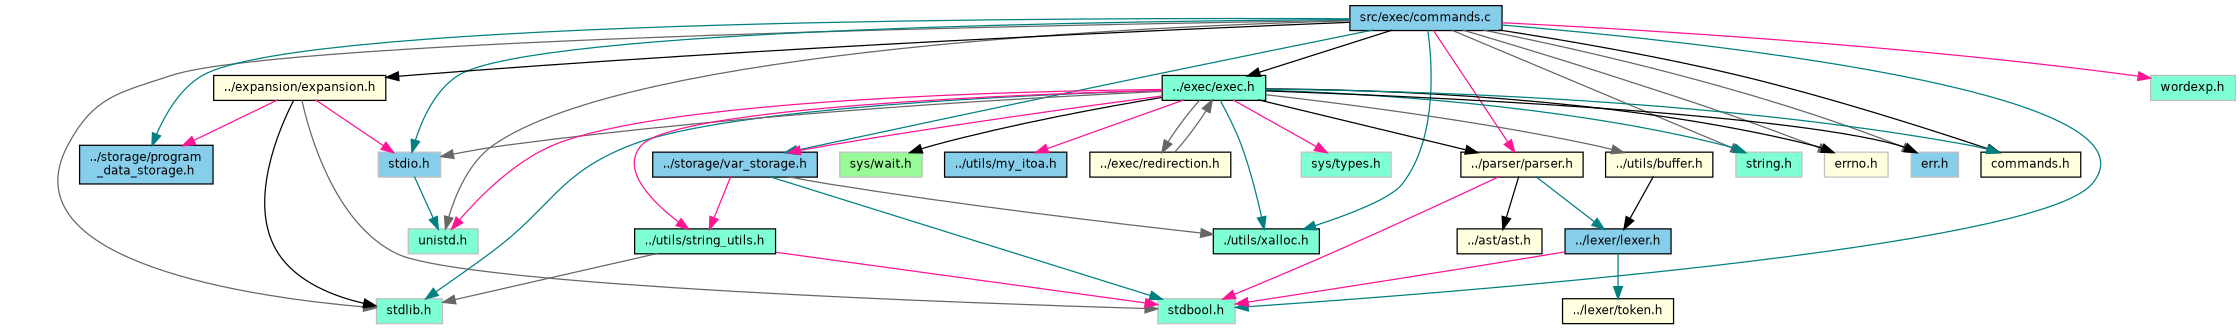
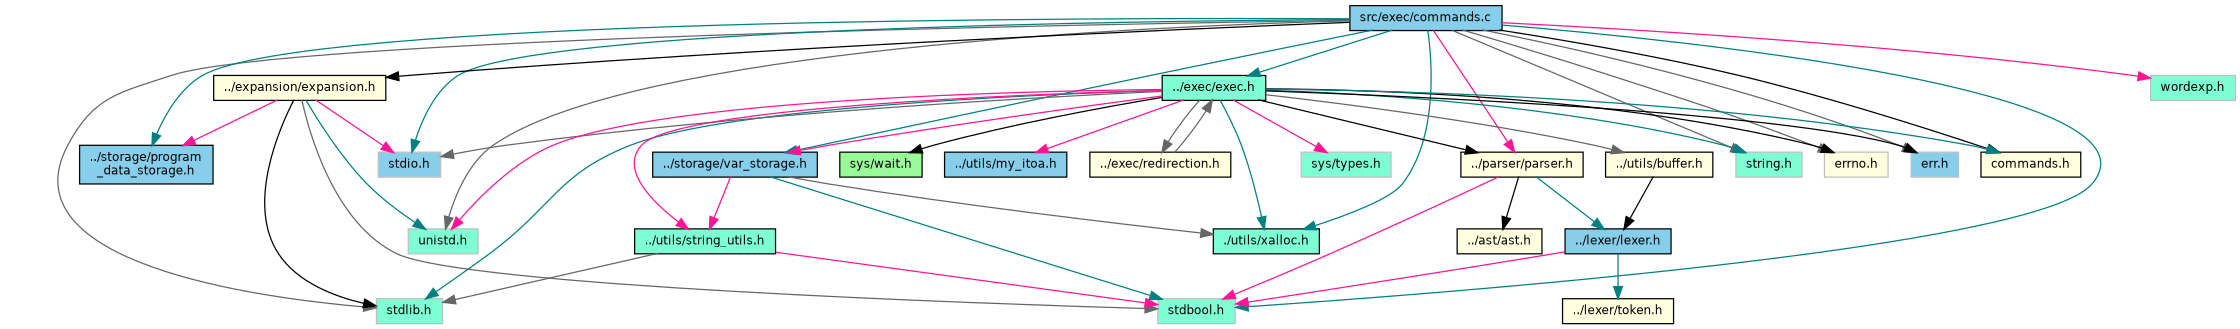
  digraph {
    node [color=black fillcolor=aquamarine fontname=Helvetica fontsize=10 shape=record style=filled]
    edge [color=teal fontname=Helvetica fontsize=10 labelfontname=Helvetica labelfontsize=10 style=solid]
    n1 [fillcolor=skyblue fontcolor=black height=0.2 label="src/exec/commands.c" width=0.4]
    n2 [color=grey75 height=0.2 label="stdlib.h" width=0.4]
    n3 [color=grey75 fillcolor=skyblue height=0.2 label="stdio.h" width=0.4]
    n4 [color=grey75 height=0.2 label="wordexp.h" width=0.4]
    n5 [color=grey75 height=0.2 label="string.h" width=0.4]
    n6 [color=grey75 height=0.2 label="unistd.h" width=0.4]
    n7 [color=grey75 fillcolor=lightyellow height=0.2 label="errno.h" width=0.4]
    n8 [color=grey75 height=0.2 label="stdbool.h" width=0.4]
    n9 [color=grey75 fillcolor=skyblue height=0.2 label="err.h" width=0.4]
    n10 [fillcolor=lightyellow height=0.2 label="commands.h" width=0.4]
    n11 [fillcolor=lightyellow height=0.2 label="../parser/parser.h" width=0.4]
    n12 [height=0.2 label="./utils/xalloc.h" width=0.4]
    n13 [height=0.2 label="../exec/exec.h" width=0.4]
    n14 [fillcolor=skyblue height=0.2 label="../storage/var_storage.h" width=0.4]
    n15 [fillcolor=lightyellow height=0.2 label="../expansion/expansion.h" width=0.4]
    n16 [fillcolor=skyblue height=0.2 label="../storage/program\l_data_storage.h" width=0.4]
    n17 [fillcolor=skyblue height=0.2 label="../lexer/lexer.h" width=0.4]
    n18 [fillcolor=lightyellow height=0.2 label="../ast/ast.h" width=0.4]
    n19 [color=grey75 height=0.2 label="sys/types.h" width=0.4]
-   n20 [color=grey75 fillcolor=palegreen height=0.2 label="sys/wait.h" width=0.4]
+   n20 [fillcolor=palegreen height=0.2 label="sys/wait.h" width=0.4]
    n21 [fillcolor=lightyellow height=0.2 label="../utils/buffer.h" width=0.4]
    n22 [height=0.2 label="../utils/string_utils.h" width=0.4]
    n23 [fillcolor=skyblue height=0.2 label="../utils/my_itoa.h" width=0.4]
    n24 [fillcolor=lightyellow height=0.2 label="../exec/redirection.h" width=0.4]
    n25 [fillcolor=lightyellow height=0.2 label="../lexer/token.h" width=0.4]
    n1 -> n2 [color=gray40]
    n1 -> n3
    n1 -> n4 [color=deeppink]
    n1 -> n5 [color=gray40]
    n1 -> n6 [color=gray40]
    n1 -> n7 [color=gray40]
    n1 -> n8
    n1 -> n9 [color=gray40]
    n1 -> n10 [color=black]
    n1 -> n11 [color=deeppink]
    n1 -> n12
-   n1 -> n13 [color=black]
+   n1 -> n13
    n1 -> n14
    n1 -> n15 [color=black]
    n1 -> n16
    n11 -> n8 [color=deeppink]
    n11 -> n17
    n11 -> n18 [color=black]
    n13 -> n2
    n13 -> n3 [color=gray40]
    n13 -> n5
    n13 -> n6 [color=deeppink]
    n13 -> n7 [color=black]
    n13 -> n9 [color=black]
    n13 -> n10
    n13 -> n11 [color=black]
    n13 -> n12
    n13 -> n14 [color=deeppink]
    n13 -> n19 [color=deeppink]
    n13 -> n20 [color=black]
    n13 -> n21 [color=gray40]
    n13 -> n22 [color=deeppink]
    n13 -> n23 [color=deeppink]
    n13 -> n24 [color=gray40]
    n14 -> n8
    n14 -> n12 [color=gray40]
    n14 -> n22 [color=deeppink]
    n15 -> n2 [color=black]
    n15 -> n3 [color=deeppink]
-   n3 -> n6
+   n15 -> n6
    n15 -> n8 [color=gray40]
    n15 -> n16 [color=deeppink]
    n17 -> n8 [color=deeppink]
    n17 -> n25
    n21 -> n17 [color=black]
    n22 -> n2 [color=gray40]
    n22 -> n8 [color=deeppink]
    n24 -> n13 [color=gray40]
  }
